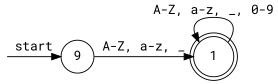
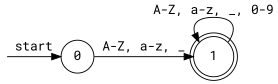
  digraph {
    fontname="Roboto Mono"
    node [fontname="Roboto Mono"]
    edge [fontname="Roboto Mono"]
    s [shape=point style=invis]
    1 [shape=doublecircle]
-   0 [shape=circle label=9]
+   0 [shape=circle]
    subgraph sub_1 {
      rank=same
      s
      1
      0
    }
    s -> 0 [label=start]
    1 -> 1 [headport=nw label="A-Z, a-z, _, 0-9" tailport=ne]
    0 -> 1 [label="A-Z, a-z, _"]
  }
